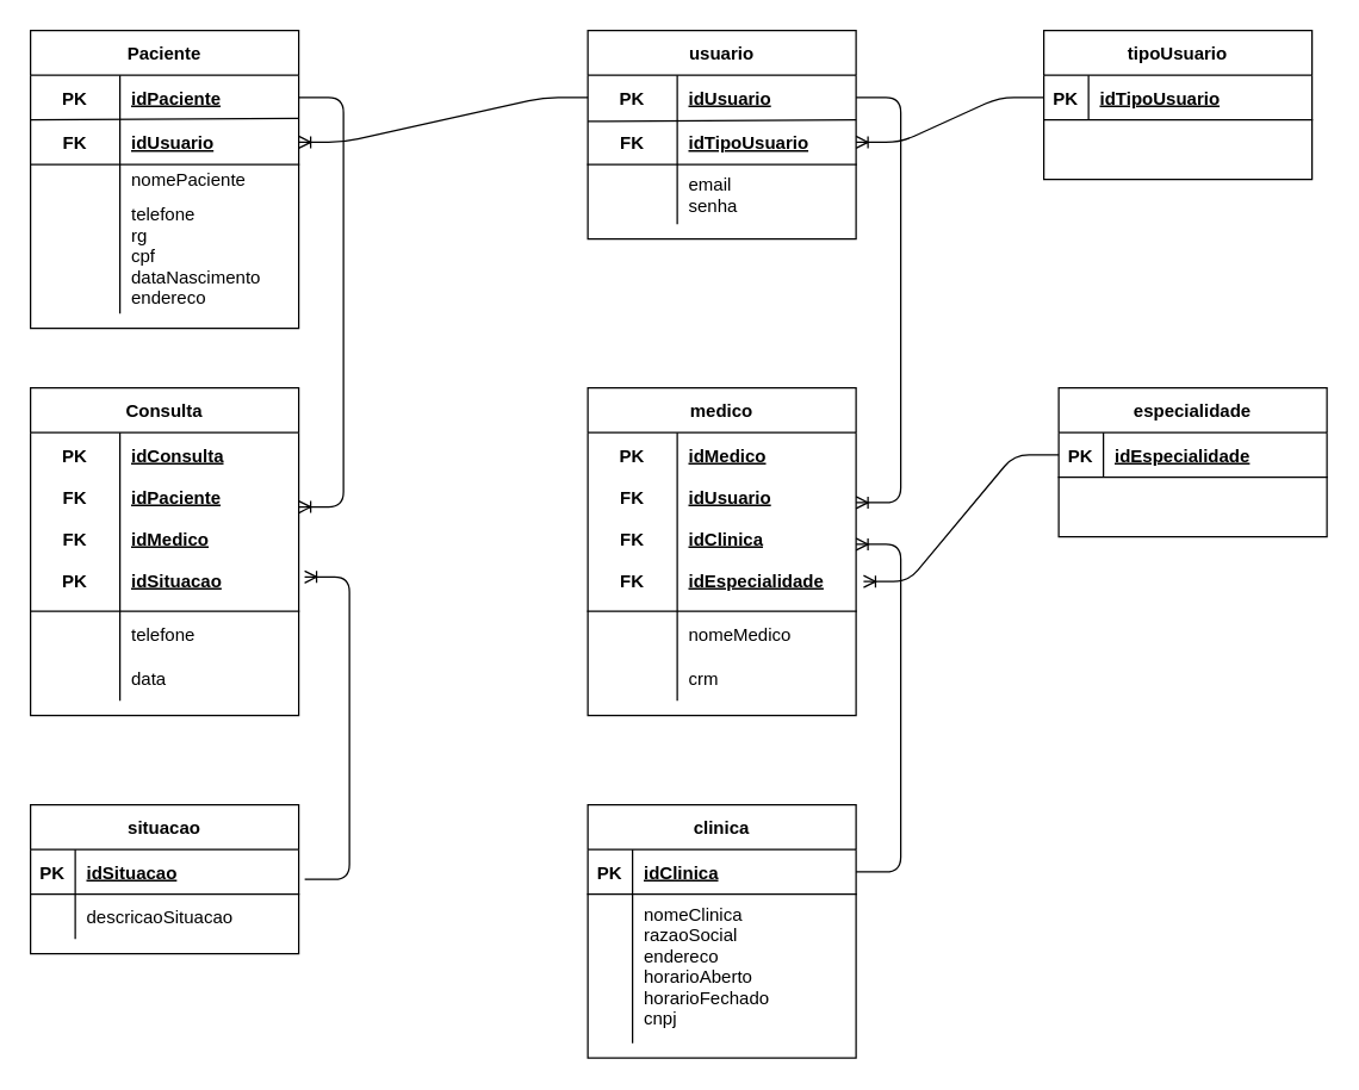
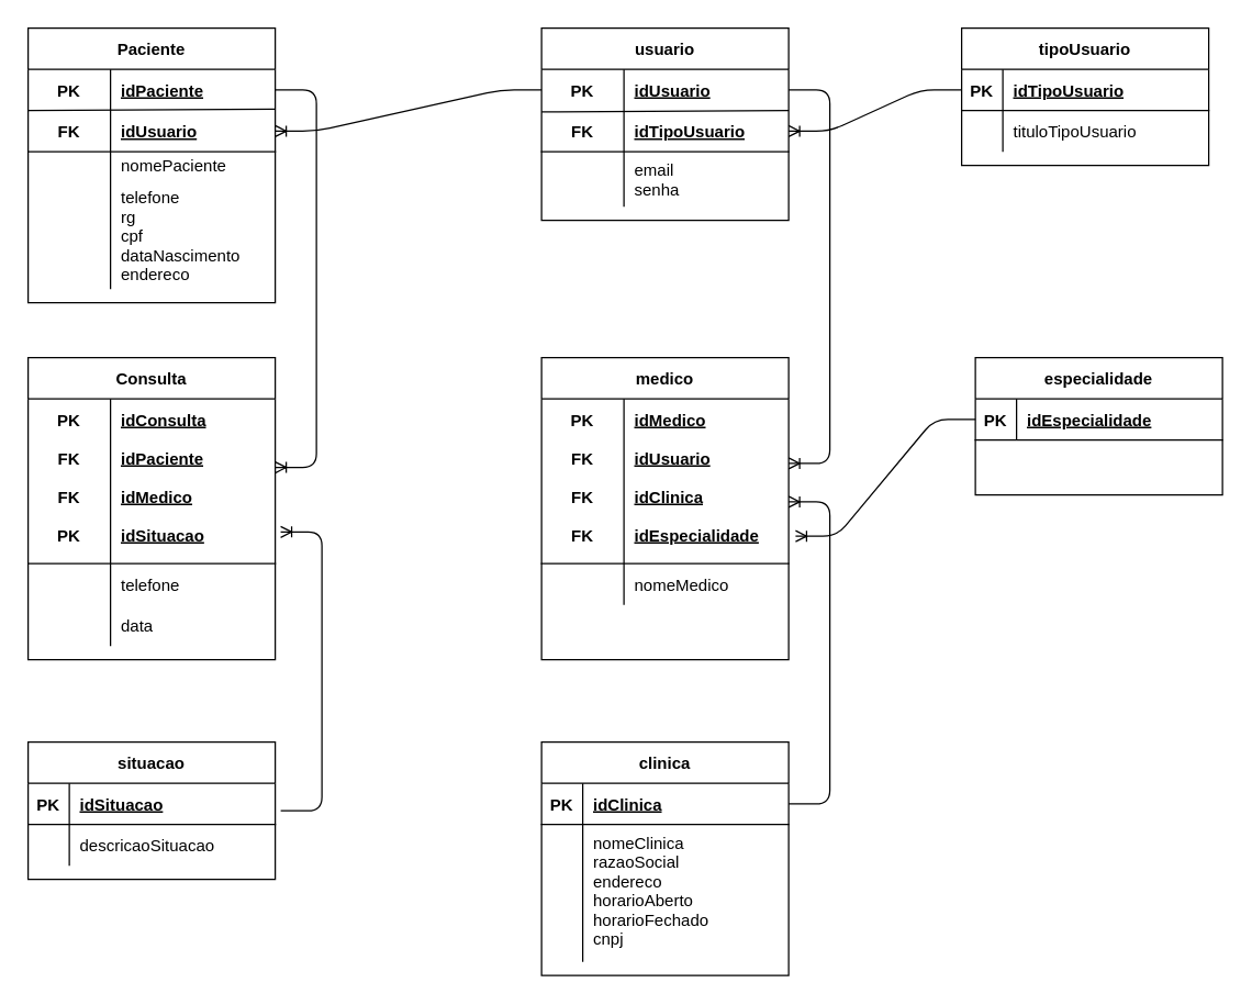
  <mxCell id="0" />
  <mxCell id="1" parent="0" />
  <mxCell id="2" value="Paciente" style="shape=table;startSize=30;container=1;collapsible=1;childLayout=tableLayout;fixedRows=1;rowLines=0;fontStyle=1;align=center;resizeLast=1;strokeColor=#000000;" vertex="1" parent="1"><mxGeometry x="20" y="20" width="180" height="200" as="geometry" /></mxCell>
  <mxCell id="3" value="" style="shape=partialRectangle;collapsible=0;dropTarget=0;pointerEvents=0;top=0;left=0;bottom=0;right=0;points=[[0,0.5],[1,0.5]];portConstraint=eastwest;fillColor=none;shadow=0;" vertex="1" parent="2"><mxGeometry y="30" width="180" height="30" as="geometry" /></mxCell>
  <mxCell id="4" value="PK" style="shape=partialRectangle;connectable=0;fillColor=none;top=0;left=0;bottom=0;right=0;fontStyle=1;overflow=hidden;" vertex="1" parent="3"><mxGeometry width="60" height="30" as="geometry" /></mxCell>
  <mxCell id="5" value="idPaciente" style="shape=partialRectangle;connectable=0;fillColor=none;top=0;left=0;bottom=0;right=0;align=left;spacingLeft=6;fontStyle=5;overflow=hidden;" vertex="1" parent="3"><mxGeometry x="60" width="120" height="30" as="geometry" /></mxCell>
  <mxCell id="6" value="" style="shape=partialRectangle;collapsible=0;dropTarget=0;pointerEvents=0;fillColor=none;top=0;left=0;bottom=1;right=0;points=[[0,0.5],[1,0.5]];portConstraint=eastwest;" vertex="1" parent="2"><mxGeometry y="60" width="180" height="30" as="geometry" /></mxCell>
  <mxCell id="7" value="FK" style="shape=partialRectangle;connectable=0;fillColor=none;top=0;left=0;bottom=0;right=0;fontStyle=1;overflow=hidden;" vertex="1" parent="6"><mxGeometry width="60" height="30" as="geometry" /></mxCell>
  <mxCell id="8" value="idUsuario" style="shape=partialRectangle;connectable=0;fillColor=none;top=0;left=0;bottom=0;right=0;align=left;spacingLeft=6;fontStyle=5;overflow=hidden;" vertex="1" parent="6"><mxGeometry x="60" width="120" height="30" as="geometry" /></mxCell>
  <mxCell id="9" value="" style="shape=partialRectangle;collapsible=0;dropTarget=0;pointerEvents=0;fillColor=none;top=0;left=0;bottom=0;right=0;points=[[0,0.5],[1,0.5]];portConstraint=eastwest;" vertex="1" parent="2"><mxGeometry y="90" width="180" height="20" as="geometry" /></mxCell>
  <mxCell id="10" value="" style="shape=partialRectangle;connectable=0;fillColor=none;top=0;left=0;bottom=0;right=0;editable=1;overflow=hidden;" vertex="1" parent="9"><mxGeometry width="60" height="20" as="geometry" /></mxCell>
  <mxCell id="11" value="nomePaciente" style="shape=partialRectangle;connectable=0;fillColor=none;top=0;left=0;bottom=0;right=0;align=left;spacingLeft=6;overflow=hidden;" vertex="1" parent="9"><mxGeometry x="60" width="120" height="20" as="geometry" /></mxCell>
  <mxCell id="12" value="" style="shape=partialRectangle;collapsible=0;dropTarget=0;pointerEvents=0;fillColor=none;top=0;left=0;bottom=0;right=0;points=[[0,0.5],[1,0.5]];portConstraint=eastwest;" vertex="1" parent="2"><mxGeometry y="110" width="180" height="80" as="geometry" /></mxCell>
  <mxCell id="13" value="" style="shape=partialRectangle;connectable=0;fillColor=none;top=0;left=0;bottom=0;right=0;editable=1;overflow=hidden;" vertex="1" parent="12"><mxGeometry width="60" height="80" as="geometry" /></mxCell>
  <mxCell id="14" value="telefone&#10;rg&#10;cpf&#10;dataNascimento&#10;endereco" style="shape=partialRectangle;connectable=0;fillColor=none;top=0;left=0;bottom=0;right=0;align=left;spacingLeft=6;overflow=hidden;verticalAlign=top;" vertex="1" parent="12"><mxGeometry x="60" width="120" height="80" as="geometry" /></mxCell>
  <mxCell id="15" value="" style="endArrow=none;html=1;entryX=1;entryY=-0.033;entryDx=0;entryDy=0;entryPerimeter=0;" edge="1" parent="1" target="6"><mxGeometry width="50" height="50" relative="1" as="geometry"><mxPoint x="20" y="80" as="sourcePoint" /><mxPoint x="70" y="30" as="targetPoint" /></mxGeometry></mxCell>
  <mxCell id="16" value="usuario" style="shape=table;startSize=30;container=1;collapsible=1;childLayout=tableLayout;fixedRows=1;rowLines=0;fontStyle=1;align=center;resizeLast=1;strokeColor=#000000;" vertex="1" parent="1"><mxGeometry x="394" y="20" width="180" height="140" as="geometry" /></mxCell>
  <mxCell id="17" value="" style="shape=partialRectangle;collapsible=0;dropTarget=0;pointerEvents=0;top=0;left=0;bottom=0;right=0;points=[[0,0.5],[1,0.5]];portConstraint=eastwest;fillColor=none;shadow=0;" vertex="1" parent="16"><mxGeometry y="30" width="180" height="30" as="geometry" /></mxCell>
  <mxCell id="18" value="PK" style="shape=partialRectangle;connectable=0;fillColor=none;top=0;left=0;bottom=0;right=0;fontStyle=1;overflow=hidden;" vertex="1" parent="17"><mxGeometry width="60" height="30" as="geometry" /></mxCell>
  <mxCell id="19" value="idUsuario" style="shape=partialRectangle;connectable=0;fillColor=none;top=0;left=0;bottom=0;right=0;align=left;spacingLeft=6;fontStyle=5;overflow=hidden;" vertex="1" parent="17"><mxGeometry x="60" width="120" height="30" as="geometry" /></mxCell>
  <mxCell id="20" value="" style="shape=partialRectangle;collapsible=0;dropTarget=0;pointerEvents=0;fillColor=none;top=0;left=0;bottom=1;right=0;points=[[0,0.5],[1,0.5]];portConstraint=eastwest;" vertex="1" parent="16"><mxGeometry y="60" width="180" height="30" as="geometry" /></mxCell>
  <mxCell id="21" value="FK" style="shape=partialRectangle;connectable=0;fillColor=none;top=0;left=0;bottom=0;right=0;fontStyle=1;overflow=hidden;" vertex="1" parent="20"><mxGeometry width="60" height="30" as="geometry" /></mxCell>
  <mxCell id="22" value="idTipoUsuario" style="shape=partialRectangle;connectable=0;fillColor=none;top=0;left=0;bottom=0;right=0;align=left;spacingLeft=6;fontStyle=5;overflow=hidden;" vertex="1" parent="20"><mxGeometry x="60" width="120" height="30" as="geometry" /></mxCell>
  <mxCell id="23" value="" style="shape=partialRectangle;collapsible=0;dropTarget=0;pointerEvents=0;fillColor=none;top=0;left=0;bottom=0;right=0;points=[[0,0.5],[1,0.5]];portConstraint=eastwest;" vertex="1" parent="16"><mxGeometry y="90" width="180" height="40" as="geometry" /></mxCell>
  <mxCell id="24" value="" style="shape=partialRectangle;connectable=0;fillColor=none;top=0;left=0;bottom=0;right=0;editable=1;overflow=hidden;" vertex="1" parent="23"><mxGeometry width="60" height="40" as="geometry" /></mxCell>
  <mxCell id="25" value="email&#10;senha" style="shape=partialRectangle;connectable=0;fillColor=none;top=0;left=0;bottom=0;right=0;align=left;spacingLeft=6;overflow=hidden;verticalAlign=top;" vertex="1" parent="23"><mxGeometry x="60" width="120" height="40" as="geometry" /></mxCell>
  <mxCell id="26" value="" style="endArrow=none;html=1;entryX=1;entryY=-0.033;entryDx=0;entryDy=0;entryPerimeter=0;" edge="1" parent="1"><mxGeometry width="50" height="50" relative="1" as="geometry"><mxPoint x="394" y="80.99" as="sourcePoint" /><mxPoint x="574" y="80" as="targetPoint" /></mxGeometry></mxCell>
  <mxCell id="27" value="" style="edgeStyle=entityRelationEdgeStyle;fontSize=12;html=1;endArrow=ERoneToMany;exitX=0;exitY=0.5;exitDx=0;exitDy=0;entryX=1;entryY=0.5;entryDx=0;entryDy=0;" edge="1" parent="1" source="17" target="6"><mxGeometry width="100" height="100" relative="1" as="geometry"><mxPoint x="340" y="440" as="sourcePoint" /><mxPoint x="440" y="340" as="targetPoint" /></mxGeometry></mxCell>
  <mxCell id="28" value="tipoUsuario" style="shape=table;startSize=30;container=1;collapsible=1;childLayout=tableLayout;fixedRows=1;rowLines=0;fontStyle=1;align=center;resizeLast=1;shadow=0;strokeColor=#000000;fillColor=none;gradientColor=none;" vertex="1" parent="1"><mxGeometry x="700" y="20" width="180" height="100" as="geometry" /></mxCell>
  <mxCell id="29" value="" style="shape=partialRectangle;collapsible=0;dropTarget=0;pointerEvents=0;fillColor=none;top=0;left=0;bottom=1;right=0;points=[[0,0.5],[1,0.5]];portConstraint=eastwest;" vertex="1" parent="28"><mxGeometry y="30" width="180" height="30" as="geometry" /></mxCell>
  <mxCell id="30" value="PK" style="shape=partialRectangle;connectable=0;fillColor=none;top=0;left=0;bottom=0;right=0;fontStyle=1;overflow=hidden;" vertex="1" parent="29"><mxGeometry width="30" height="30" as="geometry" /></mxCell>
  <mxCell id="31" value="idTipoUsuario" style="shape=partialRectangle;connectable=0;fillColor=none;top=0;left=0;bottom=0;right=0;align=left;spacingLeft=6;fontStyle=5;overflow=hidden;" vertex="1" parent="29"><mxGeometry x="30" width="150" height="30" as="geometry" /></mxCell>
  <mxCell id="32" value="" style="shape=partialRectangle;collapsible=0;dropTarget=0;pointerEvents=0;fillColor=none;top=0;left=0;bottom=0;right=0;points=[[0,0.5],[1,0.5]];portConstraint=eastwest;" vertex="1" parent="28"><mxGeometry y="60" width="180" height="30" as="geometry" /></mxCell>
  <mxCell id="33" value="" style="shape=partialRectangle;connectable=0;fillColor=none;top=0;left=0;bottom=0;right=0;editable=1;overflow=hidden;" vertex="1" parent="32"><mxGeometry width="30" height="30" as="geometry" /></mxCell>
+ <mxCell id="34" value="tituloTipoUsuario" style="shape=partialRectangle;connectable=0;fillColor=none;top=0;left=0;bottom=0;right=0;align=left;spacingLeft=6;overflow=hidden;" vertex="1" parent="32"><mxGeometry x="30" width="150" height="30" as="geometry" /></mxCell>
  <mxCell id="35" value="" style="edgeStyle=entityRelationEdgeStyle;fontSize=12;html=1;endArrow=ERoneToMany;exitX=0;exitY=0.5;exitDx=0;exitDy=0;entryX=1;entryY=0.5;entryDx=0;entryDy=0;" edge="1" parent="1" source="29" target="20"><mxGeometry width="100" height="100" relative="1" as="geometry"><mxPoint x="714" y="220" as="sourcePoint" /><mxPoint x="520" y="250" as="targetPoint" /></mxGeometry></mxCell>
  <mxCell id="36" value="Consulta" style="shape=table;startSize=30;container=1;collapsible=1;childLayout=tableLayout;fixedRows=1;rowLines=0;fontStyle=1;align=center;resizeLast=1;shadow=0;strokeColor=#000000;fillColor=none;gradientColor=none;" vertex="1" parent="1"><mxGeometry x="20" y="260" width="180" height="220" as="geometry" /></mxCell>
  <mxCell id="37" value="" style="shape=partialRectangle;collapsible=0;dropTarget=0;pointerEvents=0;fillColor=none;top=0;left=0;bottom=0;right=0;points=[[0,0.5],[1,0.5]];portConstraint=eastwest;" vertex="1" parent="36"><mxGeometry y="30" width="180" height="30" as="geometry" /></mxCell>
  <mxCell id="38" value="PK" style="shape=partialRectangle;connectable=0;fillColor=none;top=0;left=0;bottom=0;right=0;fontStyle=1;overflow=hidden;" vertex="1" parent="37"><mxGeometry width="60" height="30" as="geometry" /></mxCell>
  <mxCell id="39" value="idConsulta" style="shape=partialRectangle;connectable=0;fillColor=none;top=0;left=0;bottom=0;right=0;align=left;spacingLeft=6;fontStyle=5;overflow=hidden;" vertex="1" parent="37"><mxGeometry x="60" width="120" height="30" as="geometry" /></mxCell>
  <mxCell id="40" value="" style="shape=partialRectangle;collapsible=0;dropTarget=0;pointerEvents=0;fillColor=none;top=0;left=0;bottom=1;right=0;points=[[0,0.5],[1,0.5]];portConstraint=eastwest;" vertex="1" parent="36"><mxGeometry y="60" width="180" height="90" as="geometry" /></mxCell>
  <mxCell id="41" value="FK&#10;&#10;FK&#10;&#10;PK" style="shape=partialRectangle;connectable=0;fillColor=none;top=0;left=0;bottom=0;right=0;fontStyle=1;overflow=hidden;verticalAlign=top;" vertex="1" parent="40"><mxGeometry width="60" height="90" as="geometry" /></mxCell>
  <mxCell id="42" value="idPaciente&#10;&#10;idMedico&#10;&#10;idSituacao" style="shape=partialRectangle;connectable=0;fillColor=none;top=0;left=0;bottom=0;right=0;align=left;spacingLeft=6;fontStyle=5;overflow=hidden;verticalAlign=top;" vertex="1" parent="40"><mxGeometry x="60" width="120" height="90" as="geometry" /></mxCell>
  <mxCell id="43" value="" style="shape=partialRectangle;collapsible=0;dropTarget=0;pointerEvents=0;fillColor=none;top=0;left=0;bottom=0;right=0;points=[[0,0.5],[1,0.5]];portConstraint=eastwest;" vertex="1" parent="36"><mxGeometry y="150" width="180" height="30" as="geometry" /></mxCell>
  <mxCell id="44" value="" style="shape=partialRectangle;connectable=0;fillColor=none;top=0;left=0;bottom=0;right=0;editable=1;overflow=hidden;" vertex="1" parent="43"><mxGeometry width="60" height="30" as="geometry" /></mxCell>
  <mxCell id="45" value="telefone" style="shape=partialRectangle;connectable=0;fillColor=none;top=0;left=0;bottom=0;right=0;align=left;spacingLeft=6;overflow=hidden;" vertex="1" parent="43"><mxGeometry x="60" width="120" height="30" as="geometry" /></mxCell>
  <mxCell id="46" value="" style="shape=partialRectangle;collapsible=0;dropTarget=0;pointerEvents=0;fillColor=none;top=0;left=0;bottom=0;right=0;points=[[0,0.5],[1,0.5]];portConstraint=eastwest;" vertex="1" parent="36"><mxGeometry y="180" width="180" height="30" as="geometry" /></mxCell>
  <mxCell id="47" value="" style="shape=partialRectangle;connectable=0;fillColor=none;top=0;left=0;bottom=0;right=0;editable=1;overflow=hidden;" vertex="1" parent="46"><mxGeometry width="60" height="30" as="geometry" /></mxCell>
  <mxCell id="48" value="data" style="shape=partialRectangle;connectable=0;fillColor=none;top=0;left=0;bottom=0;right=0;align=left;spacingLeft=6;overflow=hidden;" vertex="1" parent="46"><mxGeometry x="60" width="120" height="30" as="geometry" /></mxCell>
  <mxCell id="49" value="" style="edgeStyle=entityRelationEdgeStyle;fontSize=12;html=1;endArrow=ERoneToMany;exitX=1;exitY=0.5;exitDx=0;exitDy=0;entryX=1;entryY=0.222;entryDx=0;entryDy=0;entryPerimeter=0;" edge="1" parent="1" source="3" target="40"><mxGeometry width="100" height="100" relative="1" as="geometry"><mxPoint x="454" y="300" as="sourcePoint" /><mxPoint x="260" y="330" as="targetPoint" /></mxGeometry></mxCell>
  <mxCell id="50" value="situacao" style="shape=table;startSize=30;container=1;collapsible=1;childLayout=tableLayout;fixedRows=1;rowLines=0;fontStyle=1;align=center;resizeLast=1;shadow=0;strokeColor=#000000;fillColor=none;gradientColor=none;" vertex="1" parent="1"><mxGeometry x="20" y="540" width="180" height="100" as="geometry" /></mxCell>
  <mxCell id="51" value="" style="shape=partialRectangle;collapsible=0;dropTarget=0;pointerEvents=0;fillColor=none;top=0;left=0;bottom=1;right=0;points=[[0,0.5],[1,0.5]];portConstraint=eastwest;" vertex="1" parent="50"><mxGeometry y="30" width="180" height="30" as="geometry" /></mxCell>
  <mxCell id="52" value="PK" style="shape=partialRectangle;connectable=0;fillColor=none;top=0;left=0;bottom=0;right=0;fontStyle=1;overflow=hidden;" vertex="1" parent="51"><mxGeometry width="30" height="30" as="geometry" /></mxCell>
  <mxCell id="53" value="idSituacao" style="shape=partialRectangle;connectable=0;fillColor=none;top=0;left=0;bottom=0;right=0;align=left;spacingLeft=6;fontStyle=5;overflow=hidden;" vertex="1" parent="51"><mxGeometry x="30" width="150" height="30" as="geometry" /></mxCell>
  <mxCell id="54" value="" style="shape=partialRectangle;collapsible=0;dropTarget=0;pointerEvents=0;fillColor=none;top=0;left=0;bottom=0;right=0;points=[[0,0.5],[1,0.5]];portConstraint=eastwest;" vertex="1" parent="50"><mxGeometry y="60" width="180" height="30" as="geometry" /></mxCell>
  <mxCell id="55" value="" style="shape=partialRectangle;connectable=0;fillColor=none;top=0;left=0;bottom=0;right=0;editable=1;overflow=hidden;" vertex="1" parent="54"><mxGeometry width="30" height="30" as="geometry" /></mxCell>
  <mxCell id="56" value="descricaoSituacao" style="shape=partialRectangle;connectable=0;fillColor=none;top=0;left=0;bottom=0;right=0;align=left;spacingLeft=6;overflow=hidden;" vertex="1" parent="54"><mxGeometry x="30" width="150" height="30" as="geometry" /></mxCell>
  <mxCell id="57" value="" style="edgeStyle=entityRelationEdgeStyle;fontSize=12;html=1;endArrow=ERoneToMany;entryX=1.022;entryY=0.744;entryDx=0;entryDy=0;entryPerimeter=0;" edge="1" parent="1" target="40"><mxGeometry width="100" height="100" relative="1" as="geometry"><mxPoint x="204" y="590" as="sourcePoint" /><mxPoint x="418" y="510" as="targetPoint" /></mxGeometry></mxCell>
  <mxCell id="58" value="medico" style="shape=table;startSize=30;container=1;collapsible=1;childLayout=tableLayout;fixedRows=1;rowLines=0;fontStyle=1;align=center;resizeLast=1;shadow=0;strokeColor=#000000;fillColor=none;gradientColor=none;" vertex="1" parent="1"><mxGeometry x="394" y="260" width="180" height="220" as="geometry" /></mxCell>
  <mxCell id="59" value="" style="shape=partialRectangle;collapsible=0;dropTarget=0;pointerEvents=0;fillColor=none;top=0;left=0;bottom=0;right=0;points=[[0,0.5],[1,0.5]];portConstraint=eastwest;" vertex="1" parent="58"><mxGeometry y="30" width="180" height="30" as="geometry" /></mxCell>
  <mxCell id="60" value="PK" style="shape=partialRectangle;connectable=0;fillColor=none;top=0;left=0;bottom=0;right=0;fontStyle=1;overflow=hidden;" vertex="1" parent="59"><mxGeometry width="60" height="30" as="geometry" /></mxCell>
  <mxCell id="61" value="idMedico" style="shape=partialRectangle;connectable=0;fillColor=none;top=0;left=0;bottom=0;right=0;align=left;spacingLeft=6;fontStyle=5;overflow=hidden;" vertex="1" parent="59"><mxGeometry x="60" width="120" height="30" as="geometry" /></mxCell>
  <mxCell id="62" value="" style="shape=partialRectangle;collapsible=0;dropTarget=0;pointerEvents=0;fillColor=none;top=0;left=0;bottom=1;right=0;points=[[0,0.5],[1,0.5]];portConstraint=eastwest;" vertex="1" parent="58"><mxGeometry y="60" width="180" height="90" as="geometry" /></mxCell>
  <mxCell id="63" value="FK&#10;&#10;FK&#10;&#10;FK" style="shape=partialRectangle;connectable=0;fillColor=none;top=0;left=0;bottom=0;right=0;fontStyle=1;overflow=hidden;verticalAlign=top;" vertex="1" parent="62"><mxGeometry width="60" height="90" as="geometry" /></mxCell>
  <mxCell id="64" value="idUsuario&#10;&#10;idClinica&#10;&#10;idEspecialidade" style="shape=partialRectangle;connectable=0;fillColor=none;top=0;left=0;bottom=0;right=0;align=left;spacingLeft=6;fontStyle=5;overflow=hidden;verticalAlign=top;" vertex="1" parent="62"><mxGeometry x="60" width="120" height="90" as="geometry" /></mxCell>
  <mxCell id="65" value="" style="shape=partialRectangle;collapsible=0;dropTarget=0;pointerEvents=0;fillColor=none;top=0;left=0;bottom=0;right=0;points=[[0,0.5],[1,0.5]];portConstraint=eastwest;" vertex="1" parent="58"><mxGeometry y="150" width="180" height="30" as="geometry" /></mxCell>
  <mxCell id="66" value="" style="shape=partialRectangle;connectable=0;fillColor=none;top=0;left=0;bottom=0;right=0;editable=1;overflow=hidden;" vertex="1" parent="65"><mxGeometry width="60" height="30" as="geometry" /></mxCell>
  <mxCell id="67" value="nomeMedico" style="shape=partialRectangle;connectable=0;fillColor=none;top=0;left=0;bottom=0;right=0;align=left;spacingLeft=6;overflow=hidden;" vertex="1" parent="65"><mxGeometry x="60" width="120" height="30" as="geometry" /></mxCell>
  <mxCell id="68" value="" style="shape=partialRectangle;collapsible=0;dropTarget=0;pointerEvents=0;fillColor=none;top=0;left=0;bottom=0;right=0;points=[[0,0.5],[1,0.5]];portConstraint=eastwest;" vertex="1" parent="58"><mxGeometry y="180" width="180" height="30" as="geometry" /></mxCell>
  <mxCell id="69" value="" style="shape=partialRectangle;connectable=0;fillColor=none;top=0;left=0;bottom=0;right=0;editable=1;overflow=hidden;" vertex="1" parent="68"><mxGeometry width="60" height="30" as="geometry" /></mxCell>
- <mxCell id="70" value="crm" style="shape=partialRectangle;connectable=0;fillColor=none;top=0;left=0;bottom=0;right=0;align=left;spacingLeft=6;overflow=hidden;" vertex="1" parent="68"><mxGeometry x="60" width="120" height="30" as="geometry" /></mxCell>
  <mxCell id="71" value="especialidade" style="shape=table;startSize=30;container=1;collapsible=1;childLayout=tableLayout;fixedRows=1;rowLines=0;fontStyle=1;align=center;resizeLast=1;shadow=0;strokeColor=#000000;fillColor=none;gradientColor=none;" vertex="1" parent="1"><mxGeometry x="710" y="260" width="180" height="100" as="geometry" /></mxCell>
  <mxCell id="72" value="" style="shape=partialRectangle;collapsible=0;dropTarget=0;pointerEvents=0;fillColor=none;top=0;left=0;bottom=1;right=0;points=[[0,0.5],[1,0.5]];portConstraint=eastwest;" vertex="1" parent="71"><mxGeometry y="30" width="180" height="30" as="geometry" /></mxCell>
  <mxCell id="73" value="PK" style="shape=partialRectangle;connectable=0;fillColor=none;top=0;left=0;bottom=0;right=0;fontStyle=1;overflow=hidden;" vertex="1" parent="72"><mxGeometry width="30" height="30" as="geometry" /></mxCell>
  <mxCell id="74" value="idEspecialidade" style="shape=partialRectangle;connectable=0;fillColor=none;top=0;left=0;bottom=0;right=0;align=left;spacingLeft=6;fontStyle=5;overflow=hidden;" vertex="1" parent="72"><mxGeometry x="30" width="150" height="30" as="geometry" /></mxCell>
  <mxCell id="75" value="" style="shape=partialRectangle;collapsible=0;dropTarget=0;pointerEvents=0;fillColor=none;top=0;left=0;bottom=0;right=0;points=[[0,0.5],[1,0.5]];portConstraint=eastwest;" vertex="1" parent="71"><mxGeometry y="60" width="180" height="30" as="geometry" /></mxCell>
  <mxCell id="76" value="" style="shape=partialRectangle;connectable=0;fillColor=none;top=0;left=0;bottom=0;right=0;editable=1;overflow=hidden;" vertex="1" parent="75"><mxGeometry width="30" height="30" as="geometry" /></mxCell>
  <mxCell id="77" value="clinica" style="shape=table;startSize=30;container=1;collapsible=1;childLayout=tableLayout;fixedRows=1;rowLines=0;fontStyle=1;align=center;resizeLast=1;shadow=0;strokeColor=#000000;fillColor=none;gradientColor=none;" vertex="1" parent="1"><mxGeometry x="394" y="540" width="180" height="170" as="geometry" /></mxCell>
  <mxCell id="78" value="" style="shape=partialRectangle;collapsible=0;dropTarget=0;pointerEvents=0;fillColor=none;top=0;left=0;bottom=1;right=0;points=[[0,0.5],[1,0.5]];portConstraint=eastwest;" vertex="1" parent="77"><mxGeometry y="30" width="180" height="30" as="geometry" /></mxCell>
  <mxCell id="79" value="PK" style="shape=partialRectangle;connectable=0;fillColor=none;top=0;left=0;bottom=0;right=0;fontStyle=1;overflow=hidden;" vertex="1" parent="78"><mxGeometry width="30" height="30" as="geometry" /></mxCell>
  <mxCell id="80" value="idClinica" style="shape=partialRectangle;connectable=0;fillColor=none;top=0;left=0;bottom=0;right=0;align=left;spacingLeft=6;fontStyle=5;overflow=hidden;" vertex="1" parent="78"><mxGeometry x="30" width="150" height="30" as="geometry" /></mxCell>
  <mxCell id="81" value="" style="shape=partialRectangle;collapsible=0;dropTarget=0;pointerEvents=0;fillColor=none;top=0;left=0;bottom=0;right=0;points=[[0,0.5],[1,0.5]];portConstraint=eastwest;" vertex="1" parent="77"><mxGeometry y="60" width="180" height="100" as="geometry" /></mxCell>
  <mxCell id="82" value="" style="shape=partialRectangle;connectable=0;fillColor=none;top=0;left=0;bottom=0;right=0;editable=1;overflow=hidden;" vertex="1" parent="81"><mxGeometry width="30" height="100" as="geometry" /></mxCell>
  <mxCell id="83" value="nomeClinica&#10;razaoSocial&#10;endereco&#10;horarioAberto&#10;horarioFechado&#10;cnpj" style="shape=partialRectangle;connectable=0;fillColor=none;top=0;left=0;bottom=0;right=0;align=left;spacingLeft=6;overflow=hidden;verticalAlign=top;" vertex="1" parent="81"><mxGeometry x="30" width="150" height="100" as="geometry" /></mxCell>
  <mxCell id="84" value="" style="edgeStyle=entityRelationEdgeStyle;fontSize=12;html=1;endArrow=ERoneToMany;exitX=1;exitY=0.5;exitDx=0;exitDy=0;entryX=1;entryY=0.189;entryDx=0;entryDy=0;entryPerimeter=0;" edge="1" parent="1" source="17" target="62"><mxGeometry width="100" height="100" relative="1" as="geometry"><mxPoint x="736" y="190" as="sourcePoint" /><mxPoint x="610" y="220" as="targetPoint" /></mxGeometry></mxCell>
  <mxCell id="85" value="" style="edgeStyle=entityRelationEdgeStyle;fontSize=12;html=1;endArrow=ERoneToMany;exitX=1;exitY=0.5;exitDx=0;exitDy=0;entryX=1;entryY=0.5;entryDx=0;entryDy=0;" edge="1" parent="1" source="78" target="62"><mxGeometry width="100" height="100" relative="1" as="geometry"><mxPoint x="816" y="660" as="sourcePoint" /><mxPoint x="690" y="690" as="targetPoint" /></mxGeometry></mxCell>
  <mxCell id="86" value="" style="edgeStyle=entityRelationEdgeStyle;fontSize=12;html=1;endArrow=ERoneToMany;exitX=0;exitY=0.5;exitDx=0;exitDy=0;entryX=1.028;entryY=0.778;entryDx=0;entryDy=0;entryPerimeter=0;" edge="1" parent="1" source="72" target="62"><mxGeometry width="100" height="100" relative="1" as="geometry"><mxPoint x="786" y="380" as="sourcePoint" /><mxPoint x="660" y="410" as="targetPoint" /></mxGeometry></mxCell>
